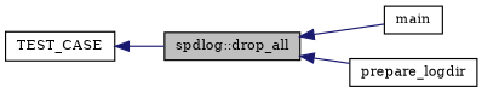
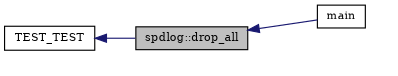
  digraph {
    fontname="DejaVu Serif"
    rankdir=LR
    node [color=black fillcolor=white fontname="DejaVu Serif" fontsize=10 shape=record style=filled]
    edge [color=midnightblue dir=back fontname="DejaVu Serif" fontsize=10 labelfontname=Helvetica labelfontsize=10 style=solid]
    n1 [fillcolor=grey75 fontcolor=black height=0.2 label="spdlog::drop_all" width=0.4]
    n2 [height=0.2 label=main width=0.4]
-   n3 [height=0.2 label=prepare_logdir width=0.4]
-   n4 [height=0.2 label=TEST_CASE width=0.4]
+   n4 [height=0.2 label=TEST_TEST width=0.4]
    n1 -> n2
-   n1 -> n3
    n4 -> n1
  }
